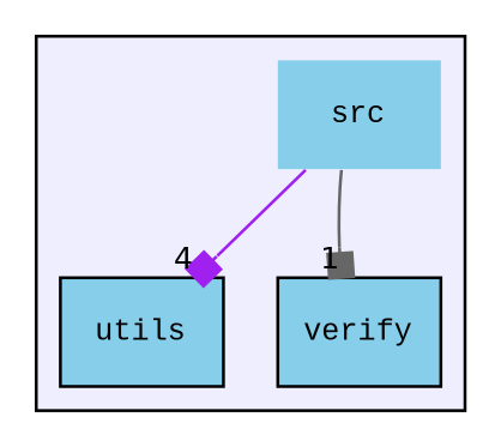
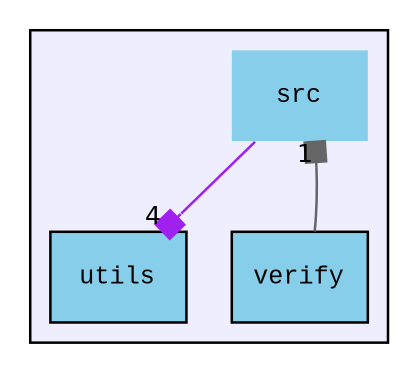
  digraph {
    compound=true
    fontname="Liberation Mono"
    node [fillcolor=skyblue fontname="Liberation Mono" fontsize=10 shape=box style=filled]
    edge [arrowhead=box fontname="Liberation Mono" labeldistance=1.5 labelfontname=Helvetica labelfontsize=10]
    n1 [label=src shape=plaintext]
    n2 [label=utils]
    n3 [label=verify]
    subgraph cluster_1 {
      bgcolor="#eeeeff"
      pencolor=black
      n1
      n2
      n3
    }
    n1 -> n2 [color=purple headlabel=4]
-   n1 -> n3 [color=gray40 headlabel=1]
+   n3 -> n1 [color=gray40 headlabel=1]
  }
